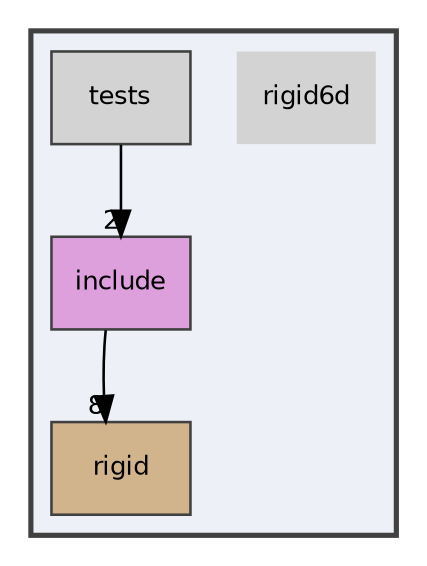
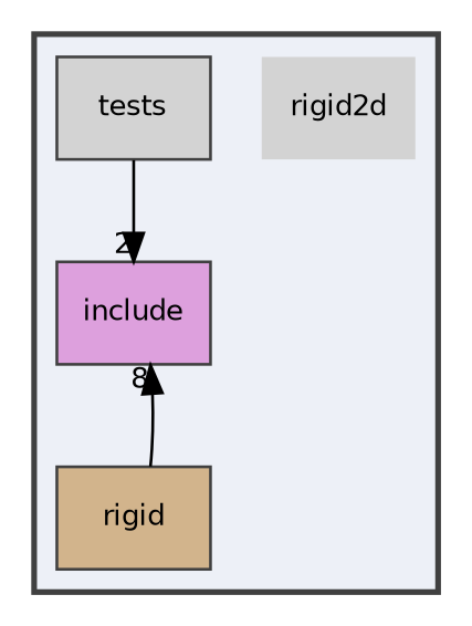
  digraph {
    compound=true
    node [fillcolor=lightgrey fontname=Helvetica fontsize=10 shape=box style="filled," color=grey25]
    edge [fontname=Helvetica fontsize=10 labeldistance=1.5 labelfontname=Helvetica labelfontsize=10]
-   n1 [label=rigid6d shape=plaintext style=filled color=""]
+   n1 [label=rigid2d shape=plaintext style=filled color=""]
    n2 [fillcolor=plum label=include]
    n3 [fillcolor=tan label=rigid]
    n4 [label=tests]
    subgraph cluster_1 {
      bgcolor="#edf0f7"
      fontname=Helvetica
      fontsize=10
      pencolor=grey25
      style="filled,bold,"
      n1
      n2
      n3
      n4
    }
-   n2 -> n3 [headlabel=8]
+   n3 -> n2 [headlabel=8]
    n4 -> n2 [headlabel=2]
  }
